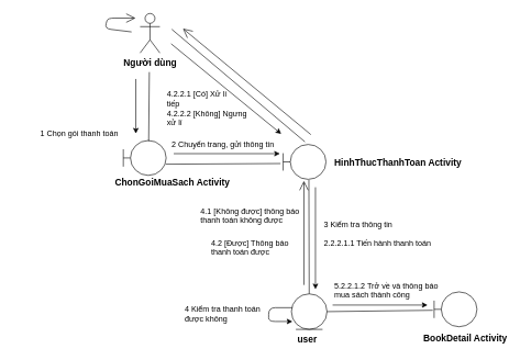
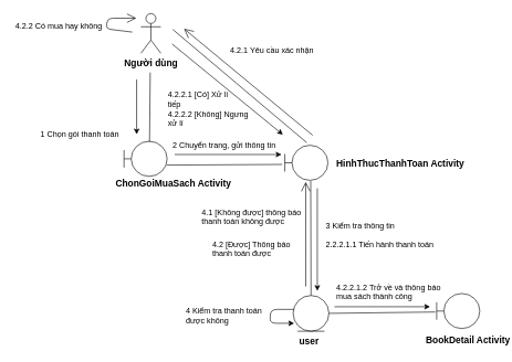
  <mxCell id="0" />
  <mxCell id="1" parent="0" />
  <mxCell id="2" value="Người dùng" style="shape=umlActor;verticalLabelPosition=bottom;labelBackgroundColor=#ffffff;verticalAlign=top;html=1;outlineConnect=0;fontSize=14;fontStyle=1" parent="1" vertex="1"><mxGeometry x="212" y="20" width="30" height="60" as="geometry" /></mxCell>
  <mxCell id="3" value="" style="shape=umlBoundary;whiteSpace=wrap;html=1;strokeColor=#000000;fontSize=14;fontStyle=1" parent="1" vertex="1"><mxGeometry x="186.5" y="213" width="65" height="53" as="geometry" /></mxCell>
  <mxCell id="4" value="" style="ellipse;shape=umlEntity;whiteSpace=wrap;html=1;strokeColor=#000000;fontSize=14;fontStyle=1" parent="1" vertex="1"><mxGeometry x="441.5" y="446" width="54" height="54" as="geometry" /></mxCell>
  <mxCell id="5" value="" style="shape=umlBoundary;whiteSpace=wrap;html=1;strokeColor=#000000;fontSize=14;fontStyle=1" parent="1" vertex="1"><mxGeometry x="429" y="219" width="65" height="53" as="geometry" /></mxCell>
  <mxCell id="6" value="ChonGoiMuaSach Activity" style="text;html=1;resizable=0;points=[];autosize=1;align=left;verticalAlign=top;spacingTop=-4;fontSize=14;fontStyle=1" parent="1" vertex="1"><mxGeometry x="171.5" y="266" width="173" height="17" as="geometry" /></mxCell>
  <mxCell id="7" value="HinhThucThanhToan Activity" style="text;html=1;resizable=0;points=[];autosize=1;align=left;verticalAlign=top;spacingTop=-4;fontSize=14;fontStyle=1" parent="1" vertex="1"><mxGeometry x="505" y="236" width="170" height="20" as="geometry" /></mxCell>
  <mxCell id="8" value="user" style="text;html=1;resizable=0;points=[];autosize=1;align=left;verticalAlign=top;spacingTop=-4;fontSize=14;fontStyle=1" parent="1" vertex="1"><mxGeometry x="448.5" y="505" width="40" height="20" as="geometry" /></mxCell>
  <mxCell id="9" value="" style="shape=umlBoundary;whiteSpace=wrap;html=1;strokeColor=#000000;fontSize=14;fontStyle=1" parent="1" vertex="1"><mxGeometry x="658" y="443" width="65" height="53" as="geometry" /></mxCell>
  <mxCell id="10" value="BookDetail Activity" style="text;html=1;resizable=0;points=[];autosize=1;align=left;verticalAlign=top;spacingTop=-4;fontSize=14;fontStyle=1" parent="1" vertex="1"><mxGeometry x="640" y="502" width="110" height="20" as="geometry" /></mxCell>
  <mxCell id="11" value="" style="endArrow=none;html=1;entryX=0.592;entryY=0.019;entryDx=0;entryDy=0;entryPerimeter=0;" edge="1" parent="1" target="3"><mxGeometry width="50" height="50" relative="1" as="geometry"><mxPoint x="226" y="109" as="sourcePoint" /><mxPoint x="182" y="243" as="targetPoint" /></mxGeometry></mxCell>
  <mxCell id="12" value="" style="endArrow=none;html=1;exitX=0.992;exitY=0.679;exitDx=0;exitDy=0;exitPerimeter=0;entryX=-0.062;entryY=0.547;entryDx=0;entryDy=0;entryPerimeter=0;" edge="1" parent="1" source="3" target="5"><mxGeometry width="50" height="50" relative="1" as="geometry"><mxPoint x="362" y="367" as="sourcePoint" /><mxPoint x="412" y="317" as="targetPoint" /></mxGeometry></mxCell>
  <mxCell id="13" value="" style="endArrow=none;html=1;entryX=0.6;entryY=1.019;entryDx=0;entryDy=0;entryPerimeter=0;exitX=0.5;exitY=0;exitDx=0;exitDy=0;" edge="1" parent="1" source="4" target="5"><mxGeometry width="50" height="50" relative="1" as="geometry"><mxPoint x="474" y="421" as="sourcePoint" /><mxPoint x="524" y="371" as="targetPoint" /></mxGeometry></mxCell>
  <mxCell id="14" value="" style="endArrow=none;html=1;exitX=1;exitY=0.5;exitDx=0;exitDy=0;entryX=-0.031;entryY=0.528;entryDx=0;entryDy=0;entryPerimeter=0;" edge="1" parent="1" source="4" target="9"><mxGeometry width="50" height="50" relative="1" as="geometry"><mxPoint x="582" y="467" as="sourcePoint" /><mxPoint x="632" y="417" as="targetPoint" /></mxGeometry></mxCell>
  <mxCell id="15" value="" style="endArrow=classic;html=1;" edge="1" parent="1"><mxGeometry width="50" height="50" relative="1" as="geometry"><mxPoint x="205.5" y="119.5" as="sourcePoint" /><mxPoint x="205.5" y="202.5" as="targetPoint" /></mxGeometry></mxCell>
  <mxCell id="16" value="" style="endArrow=classic;html=1;" edge="1" parent="1"><mxGeometry width="50" height="50" relative="1" as="geometry"><mxPoint x="263" y="233" as="sourcePoint" /><mxPoint x="424" y="233" as="targetPoint" /></mxGeometry></mxCell>
  <mxCell id="17" value="" style="endArrow=classic;html=1;" edge="1" parent="1"><mxGeometry width="50" height="50" relative="1" as="geometry"><mxPoint x="478" y="284" as="sourcePoint" /><mxPoint x="478" y="439" as="targetPoint" /></mxGeometry></mxCell>
  <mxCell id="18" value="" style="endArrow=classic;html=1;" edge="1" parent="1"><mxGeometry width="50" height="50" relative="1" as="geometry"><mxPoint x="504" y="463" as="sourcePoint" /><mxPoint x="648" y="463" as="targetPoint" /></mxGeometry></mxCell>
  <mxCell id="19" value="" style="endArrow=open;endFill=1;endSize=12;html=1;" edge="1" parent="1"><mxGeometry width="160" relative="1" as="geometry"><mxPoint x="460.5" y="432.5" as="sourcePoint" /><mxPoint x="460.5" y="274.5" as="targetPoint" /></mxGeometry></mxCell>
  <mxCell id="20" value="" style="endArrow=open;endFill=1;endSize=12;html=1;" edge="1" parent="1"><mxGeometry width="160" relative="1" as="geometry"><mxPoint x="471" y="204" as="sourcePoint" /><mxPoint x="277" y="43" as="targetPoint" /></mxGeometry></mxCell>
  <mxCell id="21" value="1 Chọn gói thanh toán" style="text;html=1;resizable=0;points=[];autosize=1;align=left;verticalAlign=top;spacingTop=-4;" vertex="1" parent="1"><mxGeometry x="58.5" y="192" width="128" height="14" as="geometry" /></mxCell>
  <mxCell id="22" value="2 Chuyển trang, gửi thông tin" style="text;html=1;resizable=0;points=[];autosize=1;align=left;verticalAlign=top;spacingTop=-4;" vertex="1" parent="1"><mxGeometry x="258" y="209" width="165" height="14" as="geometry" /></mxCell>
  <mxCell id="23" value="3 Kiểm tra thông tin" style="text;html=1;resizable=0;points=[];autosize=1;align=left;verticalAlign=top;spacingTop=-4;" vertex="1" parent="1"><mxGeometry x="488.5" y="332" width="114" height="14" as="geometry" /></mxCell>
  <mxCell id="24" value="" style="endArrow=classic;html=1;exitX=0.028;exitY=0.389;exitDx=0;exitDy=0;exitPerimeter=0;entryX=0.028;entryY=0.778;entryDx=0;entryDy=0;entryPerimeter=0;" edge="1" parent="1" source="4" target="4"><mxGeometry width="50" height="50" relative="1" as="geometry"><mxPoint x="248" y="490" as="sourcePoint" /><mxPoint x="354" y="497" as="targetPoint" /><Array as="points"><mxPoint x="407" y="467" /><mxPoint x="407" y="488" /></Array></mxGeometry></mxCell>
  <mxCell id="25" value="4 Kiểm tra thanh toán&lt;br&gt;được không&lt;br&gt;" style="text;html=1;resizable=0;points=[];autosize=1;align=left;verticalAlign=top;spacingTop=-4;" vertex="1" parent="1"><mxGeometry x="278" y="460" width="125" height="28" as="geometry" /></mxCell>
  <mxCell id="26" value="4.1 [Không được] thông báo&lt;br&gt;thanh toán không được&lt;br&gt;" style="text;html=1;resizable=0;points=[];autosize=1;align=left;verticalAlign=top;spacingTop=-4;" vertex="1" parent="1"><mxGeometry x="301.5" y="311" width="160" height="28" as="geometry" /></mxCell>
  <mxCell id="27" value="4.2 [Được] Thông báo&amp;nbsp;&lt;br&gt;thanh toán được&lt;br&gt;" style="text;html=1;resizable=0;points=[];autosize=1;align=left;verticalAlign=top;spacingTop=-4;" vertex="1" parent="1"><mxGeometry x="317.5" y="359" width="131" height="28" as="geometry" /></mxCell>
  <mxCell id="28" value="" style="endArrow=none;html=1;" edge="1" parent="1"><mxGeometry width="50" height="50" relative="1" as="geometry"><mxPoint x="260" y="44" as="sourcePoint" /><mxPoint x="462" y="215" as="targetPoint" /></mxGeometry></mxCell>
  <mxCell id="29" value="" style="endArrow=classic;html=1;" edge="1" parent="1"><mxGeometry width="50" height="50" relative="1" as="geometry"><mxPoint x="259" y="66" as="sourcePoint" /><mxPoint x="426" y="203" as="targetPoint" /></mxGeometry></mxCell>
+ <mxCell id="30" value="4.2.1 Yêu cầu xác nhận" style="text;html=1;resizable=0;points=[];autosize=1;align=left;verticalAlign=top;spacingTop=-4;" vertex="1" parent="1"><mxGeometry x="344.5" y="66" width="136" height="14" as="geometry" /></mxCell>
  <mxCell id="31" value="" style="endArrow=open;endFill=1;endSize=12;html=1;" edge="1" parent="1"><mxGeometry width="160" relative="1" as="geometry"><mxPoint x="199" y="48" as="sourcePoint" /><mxPoint x="205" y="27" as="targetPoint" /><Array as="points"><mxPoint x="158" y="43" /><mxPoint x="163" y="27" /></Array></mxGeometry></mxCell>
+ <mxCell id="32" value="4.2.2 Có mua hay không" style="text;html=1;resizable=0;points=[];autosize=1;align=left;verticalAlign=top;spacingTop=-4;" vertex="1" parent="1"><mxGeometry x="20.5" y="29" width="141" height="14" as="geometry" /></mxCell>
  <mxCell id="33" value="4.2.2.1 [Có] Xử lí&lt;br&gt;tiếp&lt;br&gt;4.2.2.2 [Không] Ngưng&lt;br&gt;xử lí&lt;br&gt;" style="text;html=1;resizable=0;points=[];autosize=1;align=left;verticalAlign=top;spacingTop=-4;" vertex="1" parent="1"><mxGeometry x="250.5" y="133" width="131" height="56" as="geometry" /></mxCell>
  <mxCell id="34" value="2.2.2.1.1 Tiến hành thanh toán" style="text;html=1;resizable=0;points=[];autosize=1;align=left;verticalAlign=top;spacingTop=-4;" vertex="1" parent="1"><mxGeometry x="488.5" y="359" width="173" height="14" as="geometry" /></mxCell>
- <mxCell id="35" value="5.2.2.1.2 Trở về và thông báo&lt;br&gt;mua sách thành công&lt;br&gt;" style="text;html=1;resizable=0;points=[];autosize=1;align=left;verticalAlign=top;spacingTop=-4;" vertex="1" parent="1"><mxGeometry x="505" y="423.5" width="168" height="28" as="geometry" /></mxCell>
+ <mxCell id="35" value="4.2.2.1.2 Trở về và thông báo&lt;br&gt;mua sách thành công&lt;br&gt;" style="text;html=1;resizable=0;points=[];autosize=1;align=left;verticalAlign=top;spacingTop=-4;" vertex="1" parent="1"><mxGeometry x="505" y="423.5" width="168" height="28" as="geometry" /></mxCell>
